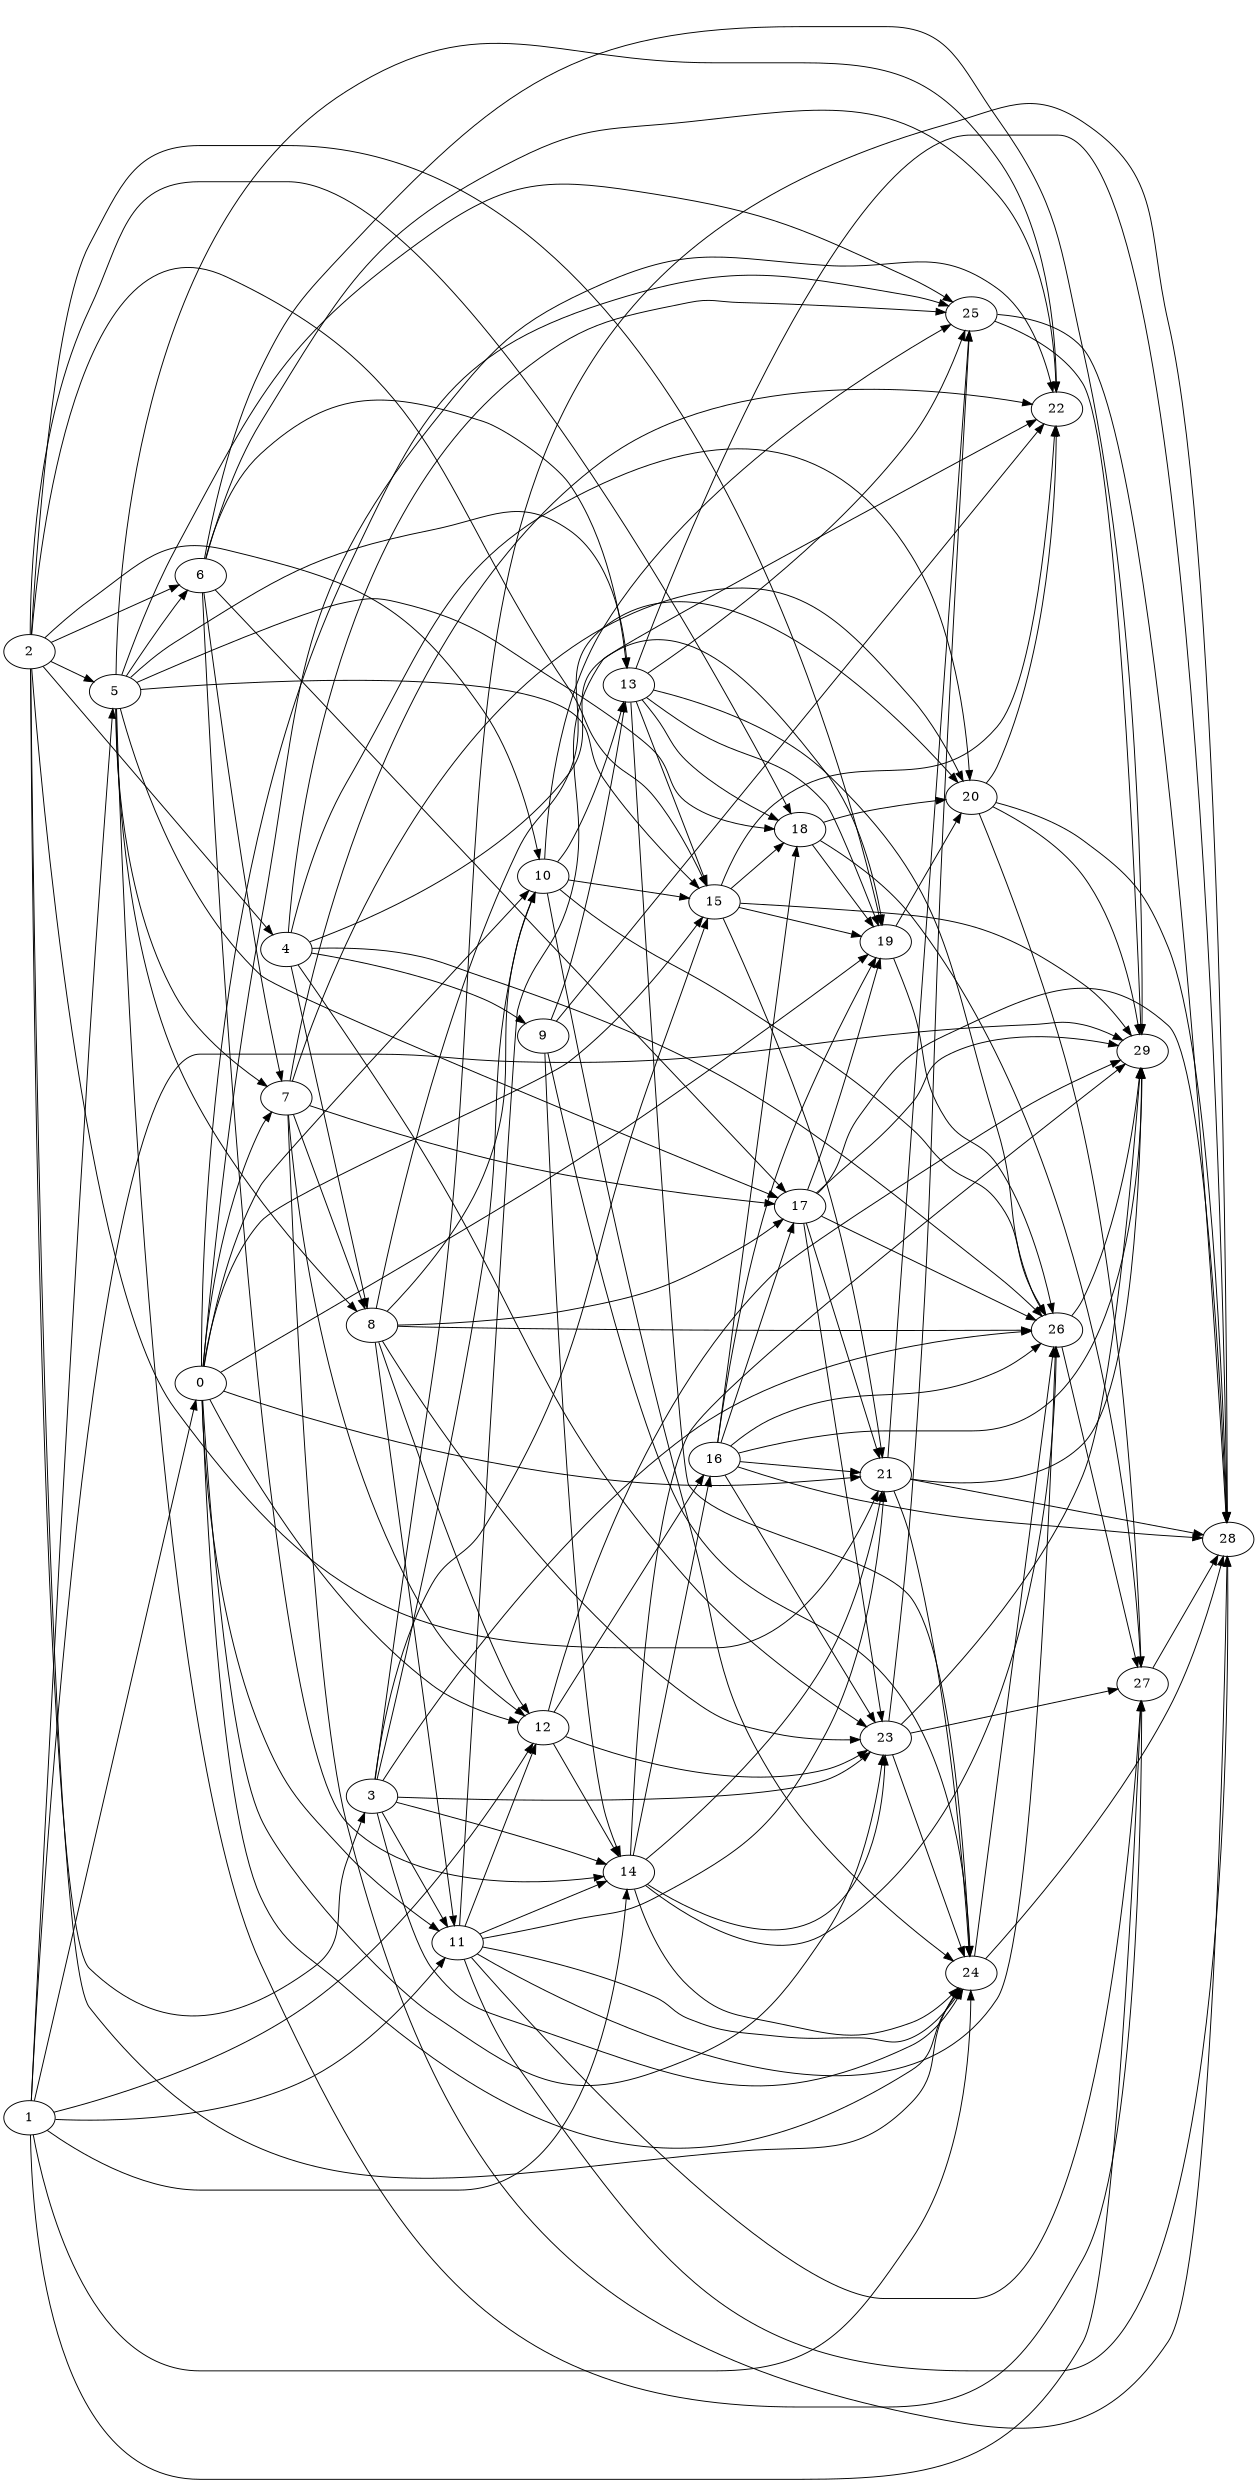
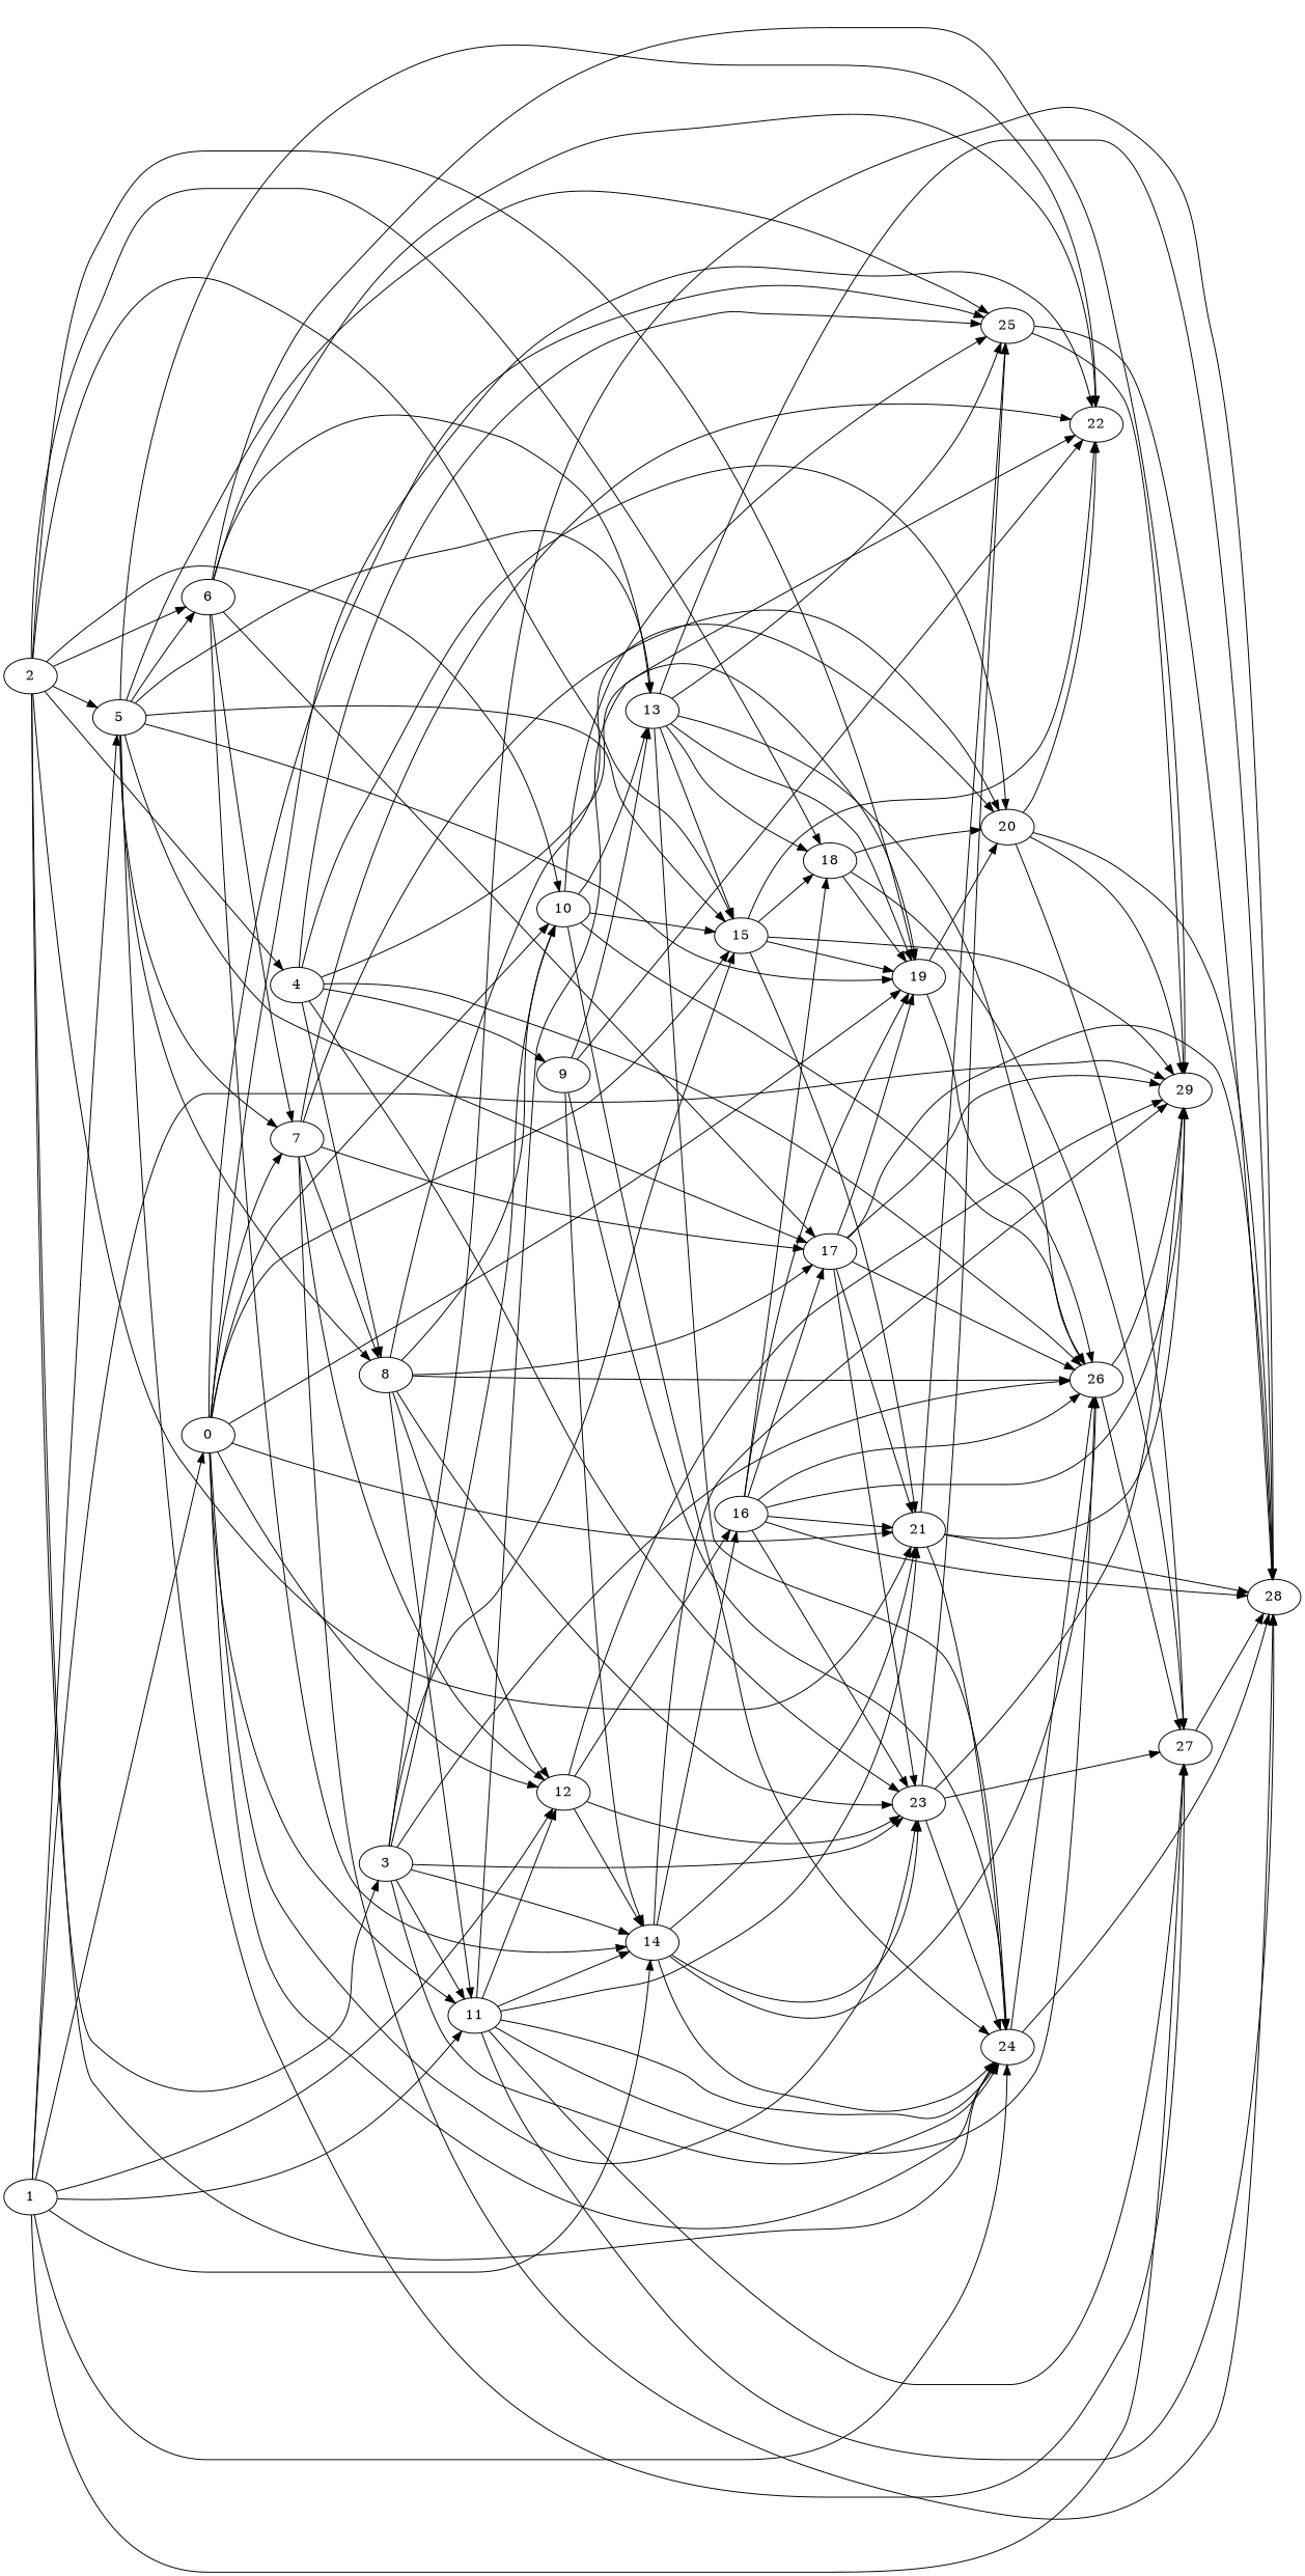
  digraph {
    "Duplicate states"=0
    GraphType=Random
    "Max states in OPEN"=0
    Modes="120000ms; topo-ordered tasks, ; Pruning: task equivalence, fixed order ready list, ; F-value: ; Optimisation: best schedule length (SL) optimisation on equal, "
    NumberOfTasks=30
    "Pruned using list schedule length"=21975636
    "States removed from OPEN"=0
    TargetSystem="Homogeneous-2"
    "Time to schedule (ms)"=33365
    "Total idle time"=66
    "Total schedule length"=114
    "Total sequential time"=162
    "Total states created"=70298382
    rankdir=LR
    node ["Finish time"=114 Processor=0 "Start time"=0 Weight=4]
    edge [Weight=11]
    2 ["Finish time"=5 Weight=5]
    5 ["Finish time"=25 "Start time"=19 Weight=6]
    6 ["Finish time"=27 "Start time"=25 Weight=2]
    4 ["Finish time"=12 "Start time"=5 Weight=7]
    3 ["Finish time"=30 Processor=1 "Start time"=26]
    10 ["Finish time"=54 Processor=1 "Start time"=47 Weight=7]
    15 ["Finish time"=69 Processor=1 "Start time"=62 Weight=7]
    18 ["Finish time"=86 Processor=1 "Start time"=82]
    21 ["Finish time"=82 Processor=1 "Start time"=73 Weight=9]
    19 ["Finish time"=92 Processor=1 "Start time"=86 Weight=6]
    24 ["Finish time"=97 "Start time"=91 Weight=6]
    8 ["Finish time"=38 "Start time"=36 Weight=2]
    27 ["Finish time"=110 Processor=1 "Start time"=104 Weight=6]
    7 ["Finish time"=36 "Start time"=27 Weight=9]
    13 ["Finish time"=62 Processor=1 "Start time"=54 Weight=8]
    17 ["Finish time"=73 Processor=1 "Start time"=69]
    25 ["Finish time"=91 "Start time"=86 Weight=5]
    22 ["Finish time"=98 Processor=1 "Start time"=96 Weight=2]
    14 ["Finish time"=57 "Start time"=50 Weight=7]
    29 ["Start time"=112 Weight=2]
    23 ["Finish time"=83 "Start time"=78 Weight=5]
    20 ["Finish time"=96 Processor=1 "Start time"=92]
    9 ["Finish time"=26 Processor=1 "Start time"=21 Weight=5]
    26 ["Finish time"=104 Processor=1 "Start time"=102 Weight=2]
    11 ["Finish time"=42 "Start time"=38]
    28 [Processor=1 "Start time"=110]
    12 ["Finish time"=50 "Start time"=42 Weight=8]
    16 ["Finish time"=63 "Start time"=57 Weight=6]
    1 ["Finish time"=19 "Start time"=12 Weight=7]
    0 ["Finish time"=9 Processor=1 Weight=9]
    2 -> 5 [Weight=16]
    2 -> 6 [Weight=9]
    2 -> 4
    2 -> 3 [Weight=18]
    2 -> 10 [Weight=5]
    2 -> 15 [Weight=18]
    2 -> 18 [Weight=18]
    2 -> 21 [Weight=4]
    2 -> 19 [Weight=5]
    2 -> 24 [Weight=13]
    5 -> 6 [Weight=18]
    5 -> 15 [Weight=18]
-   5 -> 18 [Weight=13]
+   5 -> 19 [Weight=13]
    5 -> 8 [Weight=16]
    5 -> 27 [Weight=9]
    5 -> 7 [Weight=18]
    5 -> 13 [Weight=7]
    5 -> 17 [Weight=5]
    5 -> 25 [Weight=9]
    5 -> 22 [Weight=16]
    6 -> 7 [Weight=5]
    6 -> 13 [Weight=4]
    6 -> 17 [Weight=13]
    6 -> 22 [Weight=18]
    6 -> 14 [Weight=7]
    6 -> 29
    4 -> 19
    4 -> 8 [Weight=16]
    4 -> 25
    4 -> 23 [Weight=16]
    4 -> 20 [Weight=13]
    4 -> 9 [Weight=9]
    4 -> 26 [Weight=13]
    3 -> 10
    3 -> 15 [Weight=7]
    3 -> 24 [Weight=7]
    3 -> 14 [Weight=18]
    3 -> 23
    3 -> 26 [Weight=13]
    3 -> 11 [Weight=7]
    3 -> 28 [Weight=9]
    10 -> 15
    10 -> 24 [Weight=16]
    10 -> 13 [Weight=13]
    10 -> 25 [Weight=18]
    10 -> 26 [Weight=7]
    15 -> 18 [Weight=7]
    15 -> 21 [Weight=18]
    15 -> 19 [Weight=18]
    15 -> 22 [Weight=5]
    15 -> 29 [Weight=7]
    18 -> 19 [Weight=5]
    18 -> 27 [Weight=16]
    18 -> 20 [Weight=15]
    21 -> 24 [Weight=7]
    21 -> 25 [Weight=4]
    21 -> 29 [Weight=4]
    21 -> 28 [Weight=9]
    19 -> 20
    19 -> 26 [Weight=15]
    24 -> 26 [Weight=5]
    24 -> 28 [Weight=13]
    8 -> 10 [Weight=9]
    8 -> 17 [Weight=9]
    8 -> 23 [Weight=5]
    8 -> 20
    8 -> 26 [Weight=5]
    8 -> 11 [Weight=5]
    8 -> 12 [Weight=7]
    27 -> 28 [Weight=7]
    7 -> 8 [Weight=18]
    7 -> 17
    7 -> 22 [Weight=18]
    7 -> 20 [Weight=15]
    7 -> 28 [Weight=16]
    7 -> 12 [Weight=18]
    13 -> 15 [Weight=15]
    13 -> 18
    13 -> 19 [Weight=18]
    13 -> 24
    13 -> 25 [Weight=4]
    13 -> 26 [Weight=13]
    13 -> 28 [Weight=9]
    17 -> 21 [Weight=9]
    17 -> 19 [Weight=5]
    17 -> 29 [Weight=7]
    17 -> 23 [Weight=5]
    17 -> 26 [Weight=5]
    17 -> 28 [Weight=13]
    25 -> 29 [Weight=15]
    25 -> 28 [Weight=18]
    14 -> 21
    14 -> 24
    14 -> 29
    14 -> 23 [Weight=15]
    14 -> 26 [Weight=9]
    14 -> 16 [Weight=7]
    23 -> 24 [Weight=15]
    23 -> 27 [Weight=5]
    23 -> 25 [Weight=5]
    23 -> 29 [Weight=7]
    20 -> 27 [Weight=15]
    20 -> 22 [Weight=15]
    20 -> 29 [Weight=16]
    20 -> 28 [Weight=5]
    9 -> 24 [Weight=9]
    9 -> 13
    9 -> 22
    9 -> 14
    26 -> 27 [Weight=15]
    26 -> 29 [Weight=4]
    11 -> 21 [Weight=9]
    11 -> 24 [Weight=7]
    11 -> 27 [Weight=18]
    11 -> 22 [Weight=5]
    11 -> 14 [Weight=9]
    11 -> 26 [Weight=15]
    11 -> 28 [Weight=4]
    11 -> 12 [Weight=5]
    12 -> 14 [Weight=15]
    12 -> 29 [Weight=5]
    12 -> 23
    12 -> 16 [Weight=5]
    16 -> 18 [Weight=7]
    16 -> 21 [Weight=9]
    16 -> 19 [Weight=7]
    16 -> 17 [Weight=4]
    16 -> 29 [Weight=13]
    16 -> 23 [Weight=7]
    16 -> 26 [Weight=5]
    16 -> 28
    1 -> 5 [Weight=4]
    1 -> 24 [Weight=16]
    1 -> 27
    1 -> 14
    1 -> 29 [Weight=9]
    1 -> 11 [Weight=15]
    1 -> 12 [Weight=18]
    1 -> 0 [Weight=4]
    0 -> 10 [Weight=18]
    0 -> 15 [Weight=18]
    0 -> 21
    0 -> 19 [Weight=4]
    0 -> 24 [Weight=15]
    0 -> 7 [Weight=13]
    0 -> 25
    0 -> 22 [Weight=9]
    0 -> 23 [Weight=4]
    0 -> 11 [Weight=16]
    0 -> 12 [Weight=5]
  }
